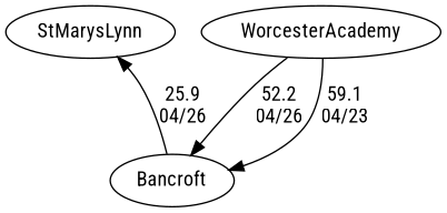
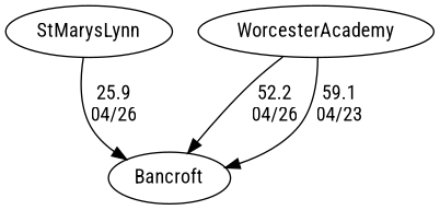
  digraph {
    fontname="Roboto Condensed"
    node [fontname="Roboto Condensed"]
    edge [fontname="Roboto Condensed" random=random]
    StMarysLynn
    Bancroft
    WorcesterAcademy
-   Bancroft -> StMarysLynn [label="25.9\n04/26" weight=75]
+   StMarysLynn -> Bancroft [label="25.9\n04/26" weight=75]
    WorcesterAcademy -> Bancroft [label="52.2\n04/26" weight=48]
    WorcesterAcademy -> Bancroft [label="59.1\n04/23" weight=41]
  }
